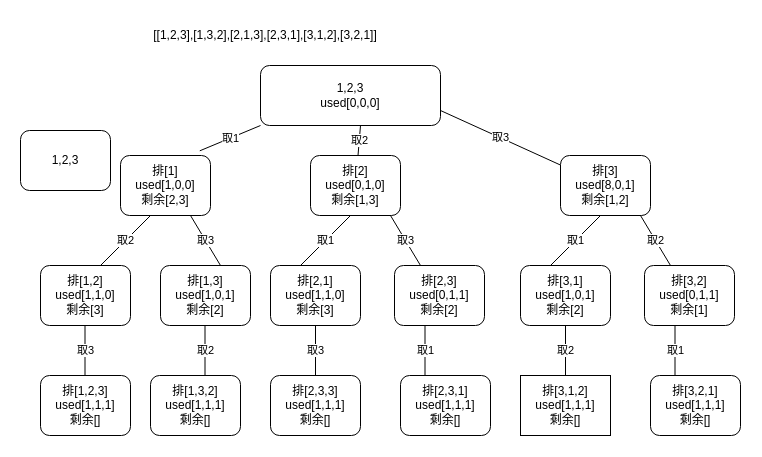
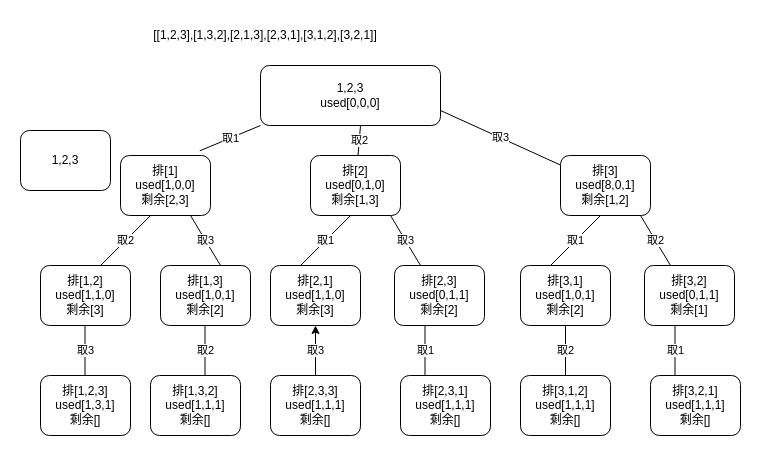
  <mxCell id="0" />
  <mxCell id="1" parent="0" />
  <mxCell id="2" value="1,2,3&lt;br&gt;used[0,0,0]" style="rounded=1;whiteSpace=wrap;html=1;" vertex="1" parent="1"><mxGeometry x="260" y="65" width="180" height="60" as="geometry" /></mxCell>
  <mxCell id="3" value="1,2,3" style="rounded=1;whiteSpace=wrap;html=1;" vertex="1" parent="1"><mxGeometry x="20" y="130" width="90" height="60" as="geometry" /></mxCell>
  <mxCell id="4" value="取1" style="endArrow=none;html=1;rounded=0;exitX=0.881;exitY=-0.078;exitDx=0;exitDy=0;exitPerimeter=0;" edge="1" parent="1" source="5"><mxGeometry width="50" height="50" relative="1" as="geometry"><mxPoint x="210" y="175" as="sourcePoint" /><mxPoint x="260" y="125" as="targetPoint" /></mxGeometry></mxCell>
  <mxCell id="5" value="排[1]&lt;br&gt;used[1,0,0]&lt;br&gt;剩余[2,3]" style="rounded=1;whiteSpace=wrap;html=1;" vertex="1" parent="1"><mxGeometry x="120" y="155" width="90" height="60" as="geometry" /></mxCell>
  <mxCell id="6" value="取2" style="endArrow=none;html=1;rounded=0;" edge="1" parent="1"><mxGeometry width="50" height="50" relative="1" as="geometry"><mxPoint x="100" y="265" as="sourcePoint" /><mxPoint x="150" y="215" as="targetPoint" /></mxGeometry></mxCell>
  <mxCell id="7" value="排[1,2]&lt;br&gt;used[1,1,0]&lt;br&gt;剩余[3]" style="rounded=1;whiteSpace=wrap;html=1;" vertex="1" parent="1"><mxGeometry x="40" y="265" width="90" height="60" as="geometry" /></mxCell>
  <mxCell id="8" value="取3" style="endArrow=none;html=1;rounded=0;" edge="1" parent="1"><mxGeometry width="50" height="50" relative="1" as="geometry"><mxPoint x="220" y="265" as="sourcePoint" /><mxPoint x="190" y="215" as="targetPoint" /></mxGeometry></mxCell>
  <mxCell id="9" value="排[1,3]&lt;br&gt;used[1,0,1]&lt;br&gt;剩余[2]" style="rounded=1;whiteSpace=wrap;html=1;" vertex="1" parent="1"><mxGeometry x="160" y="265" width="90" height="60" as="geometry" /></mxCell>
  <mxCell id="10" value="取3" style="endArrow=none;html=1;rounded=0;" edge="1" parent="1"><mxGeometry width="50" height="50" relative="1" as="geometry"><mxPoint x="84.5" y="375" as="sourcePoint" /><mxPoint x="84.5" y="325" as="targetPoint" /></mxGeometry></mxCell>
- <mxCell id="11" value="排[1,2,3]&lt;br&gt;used[1,1,1]&lt;br&gt;剩余[]" style="rounded=1;whiteSpace=wrap;html=1;" vertex="1" parent="1"><mxGeometry x="40" y="375" width="90" height="60" as="geometry" /></mxCell>
+ <mxCell id="11" value="排[1,2,3]&lt;br&gt;used[1,3,1]&lt;br&gt;剩余[]" style="rounded=1;whiteSpace=wrap;html=1;" vertex="1" parent="1"><mxGeometry x="40" y="375" width="90" height="60" as="geometry" /></mxCell>
  <mxCell id="12" value="取2" style="endArrow=none;html=1;rounded=0;" edge="1" parent="1"><mxGeometry width="50" height="50" relative="1" as="geometry"><mxPoint x="204.5" y="375" as="sourcePoint" /><mxPoint x="204.5" y="325" as="targetPoint" /></mxGeometry></mxCell>
  <mxCell id="13" value="排[1,3,2]&lt;br&gt;used[1,1,1]&lt;br&gt;剩余[]" style="rounded=1;whiteSpace=wrap;html=1;" vertex="1" parent="1"><mxGeometry x="150" y="375" width="90" height="60" as="geometry" /></mxCell>
  <mxCell id="14" value="取2" style="endArrow=none;html=1;rounded=0;" edge="1" parent="1" source="15"><mxGeometry width="50" height="50" relative="1" as="geometry"><mxPoint x="404" y="195" as="sourcePoint" /><mxPoint x="360" y="125" as="targetPoint" /></mxGeometry></mxCell>
  <mxCell id="15" value="排[2]&lt;br&gt;used[0,1,0]&lt;br&gt;剩余[1,3]" style="rounded=1;whiteSpace=wrap;html=1;" vertex="1" parent="1"><mxGeometry x="310" y="155" width="90" height="60" as="geometry" /></mxCell>
  <mxCell id="16" value="取1" style="endArrow=none;html=1;rounded=0;" edge="1" parent="1"><mxGeometry width="50" height="50" relative="1" as="geometry"><mxPoint x="300" y="265" as="sourcePoint" /><mxPoint x="350" y="215" as="targetPoint" /></mxGeometry></mxCell>
  <mxCell id="17" value="取3" style="endArrow=none;html=1;rounded=0;" edge="1" parent="1"><mxGeometry width="50" height="50" relative="1" as="geometry"><mxPoint x="420" y="265" as="sourcePoint" /><mxPoint x="390" y="215" as="targetPoint" /></mxGeometry></mxCell>
  <mxCell id="18" value="排[2,3]&lt;br&gt;used[0,1,1]&lt;br&gt;剩余[2]" style="rounded=1;whiteSpace=wrap;html=1;" vertex="1" parent="1"><mxGeometry x="394" y="265" width="90" height="60" as="geometry" /></mxCell>
- <mxCell id="19" value="取3" style="endArrow=none;html=1;rounded=0;entryX=0.5;entryY=1;entryDx=0;entryDy=0;exitX=0.5;exitY=0;exitDx=0;exitDy=0;" edge="1" parent="1" source="22" target="23"><mxGeometry width="50" height="50" relative="1" as="geometry"><mxPoint x="284.5" y="375" as="sourcePoint" /><mxPoint x="284.5" y="325" as="targetPoint" /></mxGeometry></mxCell>
+ <mxCell id="19" value="取3" style="endArrow=classic;html=1;rounded=0;entryX=0.5;entryY=1;entryDx=0;entryDy=0;exitX=0.5;exitY=0;exitDx=0;exitDy=0;" edge="1" parent="1" source="22" target="23"><mxGeometry width="50" height="50" relative="1" as="geometry"><mxPoint x="284.5" y="375" as="sourcePoint" /><mxPoint x="284.5" y="325" as="targetPoint" /></mxGeometry></mxCell>
  <mxCell id="20" value="取1" style="endArrow=none;html=1;rounded=0;" edge="1" parent="1"><mxGeometry width="50" height="50" relative="1" as="geometry"><mxPoint x="424.5" y="375" as="sourcePoint" /><mxPoint x="424.5" y="325" as="targetPoint" /></mxGeometry></mxCell>
  <mxCell id="21" value="排[2,3,1]&lt;br&gt;used[1,1,1]&lt;br&gt;剩余[]" style="rounded=1;whiteSpace=wrap;html=1;" vertex="1" parent="1"><mxGeometry x="400" y="375" width="90" height="60" as="geometry" /></mxCell>
  <mxCell id="22" value="排[2,3,3]&lt;br&gt;used[1,1,1]&lt;br&gt;剩余[]" style="rounded=1;whiteSpace=wrap;html=1;" vertex="1" parent="1"><mxGeometry x="270" y="375" width="90" height="60" as="geometry" /></mxCell>
  <mxCell id="23" value="排[2,1]&lt;br&gt;used[1,1,0]&lt;br&gt;剩余[3]" style="rounded=1;whiteSpace=wrap;html=1;" vertex="1" parent="1"><mxGeometry x="270" y="265" width="90" height="60" as="geometry" /></mxCell>
  <mxCell id="24" value="取3" style="endArrow=none;html=1;rounded=0;entryX=1;entryY=0.75;entryDx=0;entryDy=0;" edge="1" source="25" parent="1" target="2"><mxGeometry width="50" height="50" relative="1" as="geometry"><mxPoint x="654" y="195" as="sourcePoint" /><mxPoint x="610" y="125" as="targetPoint" /></mxGeometry></mxCell>
  <mxCell id="25" value="排[3]&lt;br&gt;used[8,0,1]&lt;br&gt;剩余[1,2]" style="rounded=1;whiteSpace=wrap;html=1;" vertex="1" parent="1"><mxGeometry x="560" y="155" width="90" height="60" as="geometry" /></mxCell>
  <mxCell id="26" value="取1" style="endArrow=none;html=1;rounded=0;" edge="1" parent="1"><mxGeometry width="50" height="50" relative="1" as="geometry"><mxPoint x="550" y="265" as="sourcePoint" /><mxPoint x="600" y="215" as="targetPoint" /></mxGeometry></mxCell>
  <mxCell id="27" value="取2" style="endArrow=none;html=1;rounded=0;" edge="1" parent="1"><mxGeometry width="50" height="50" relative="1" as="geometry"><mxPoint x="670" y="265" as="sourcePoint" /><mxPoint x="640" y="215" as="targetPoint" /></mxGeometry></mxCell>
  <mxCell id="28" value="排[3,2]&lt;br&gt;used[0,1,1]&lt;br&gt;剩余[1]" style="rounded=1;whiteSpace=wrap;html=1;" vertex="1" parent="1"><mxGeometry x="644" y="265" width="90" height="60" as="geometry" /></mxCell>
  <mxCell id="29" value="取2" style="endArrow=none;html=1;rounded=0;entryX=0.5;entryY=1;entryDx=0;entryDy=0;exitX=0.5;exitY=0;exitDx=0;exitDy=0;" edge="1" source="32" target="33" parent="1"><mxGeometry width="50" height="50" relative="1" as="geometry"><mxPoint x="534.5" y="375" as="sourcePoint" /><mxPoint x="534.5" y="325" as="targetPoint" /></mxGeometry></mxCell>
  <mxCell id="30" value="取1" style="endArrow=none;html=1;rounded=0;" edge="1" parent="1"><mxGeometry width="50" height="50" relative="1" as="geometry"><mxPoint x="674.5" y="375" as="sourcePoint" /><mxPoint x="674.5" y="325" as="targetPoint" /></mxGeometry></mxCell>
  <mxCell id="31" value="排[3,2,1]&lt;br&gt;used[1,1,1]&lt;br&gt;剩余[]" style="rounded=1;whiteSpace=wrap;html=1;" vertex="1" parent="1"><mxGeometry x="650" y="375" width="90" height="60" as="geometry" /></mxCell>
- <mxCell id="32" value="排[3,1,2]&lt;br&gt;used[1,1,1]&lt;br&gt;剩余[]" style="whiteSpace=wrap;html=1;rounded=0;" vertex="1" parent="1"><mxGeometry x="520" y="375" width="90" height="60" as="geometry" /></mxCell>
+ <mxCell id="32" value="排[3,1,2]&lt;br&gt;used[1,1,1]&lt;br&gt;剩余[]" style="rounded=1;whiteSpace=wrap;html=1;" vertex="1" parent="1"><mxGeometry x="520" y="375" width="90" height="60" as="geometry" /></mxCell>
  <mxCell id="33" value="排[3,1]&lt;br&gt;used[1,0,1]&lt;br&gt;剩余[2]" style="rounded=1;whiteSpace=wrap;html=1;" vertex="1" parent="1"><mxGeometry x="520" y="265" width="90" height="60" as="geometry" /></mxCell>
  <mxCell id="34" value="[[1,2,3],[1,3,2],[2,1,3],[2,3,1],[3,1,2],[3,2,1]]" style="text;html=1;strokeColor=none;fillColor=none;align=center;verticalAlign=middle;whiteSpace=wrap;rounded=0;" vertex="1" parent="1"><mxGeometry x="130" y="20" width="270" height="30" as="geometry" /></mxCell>
